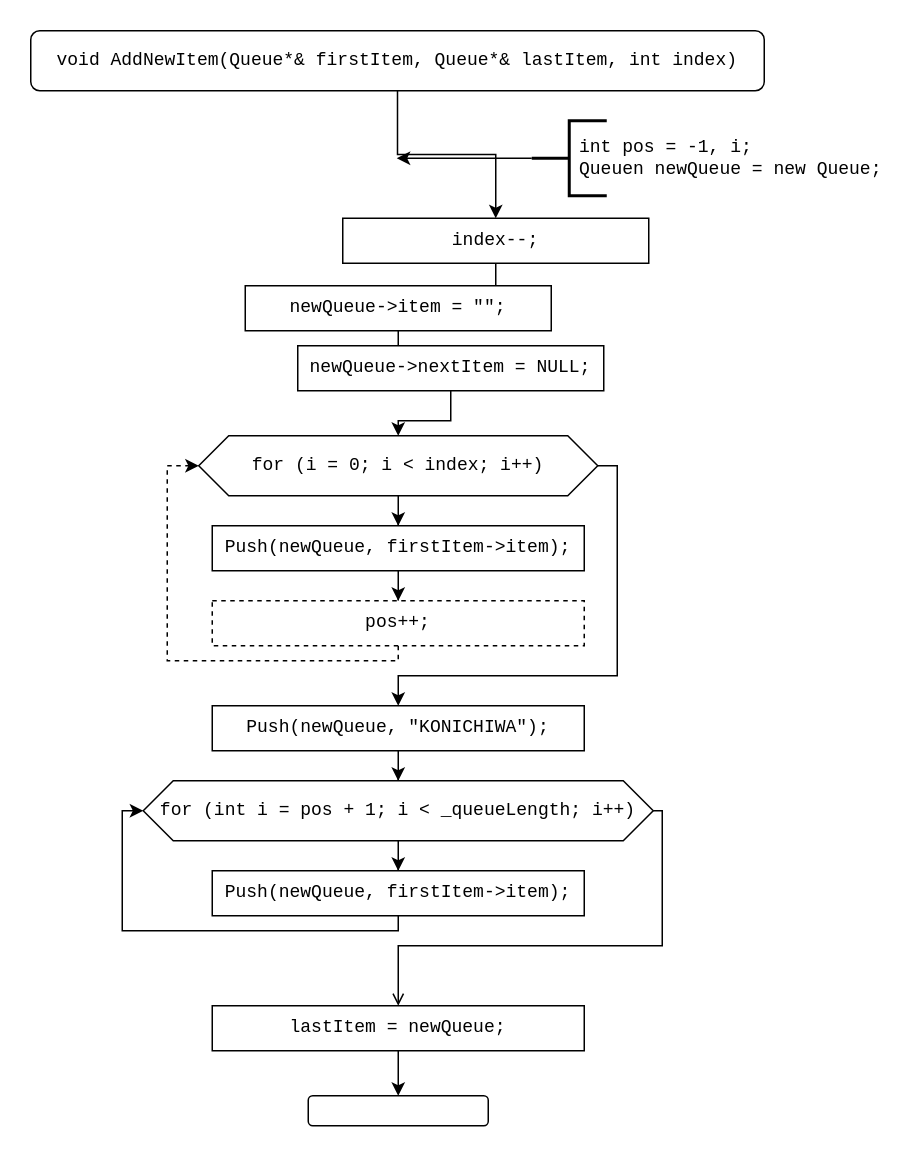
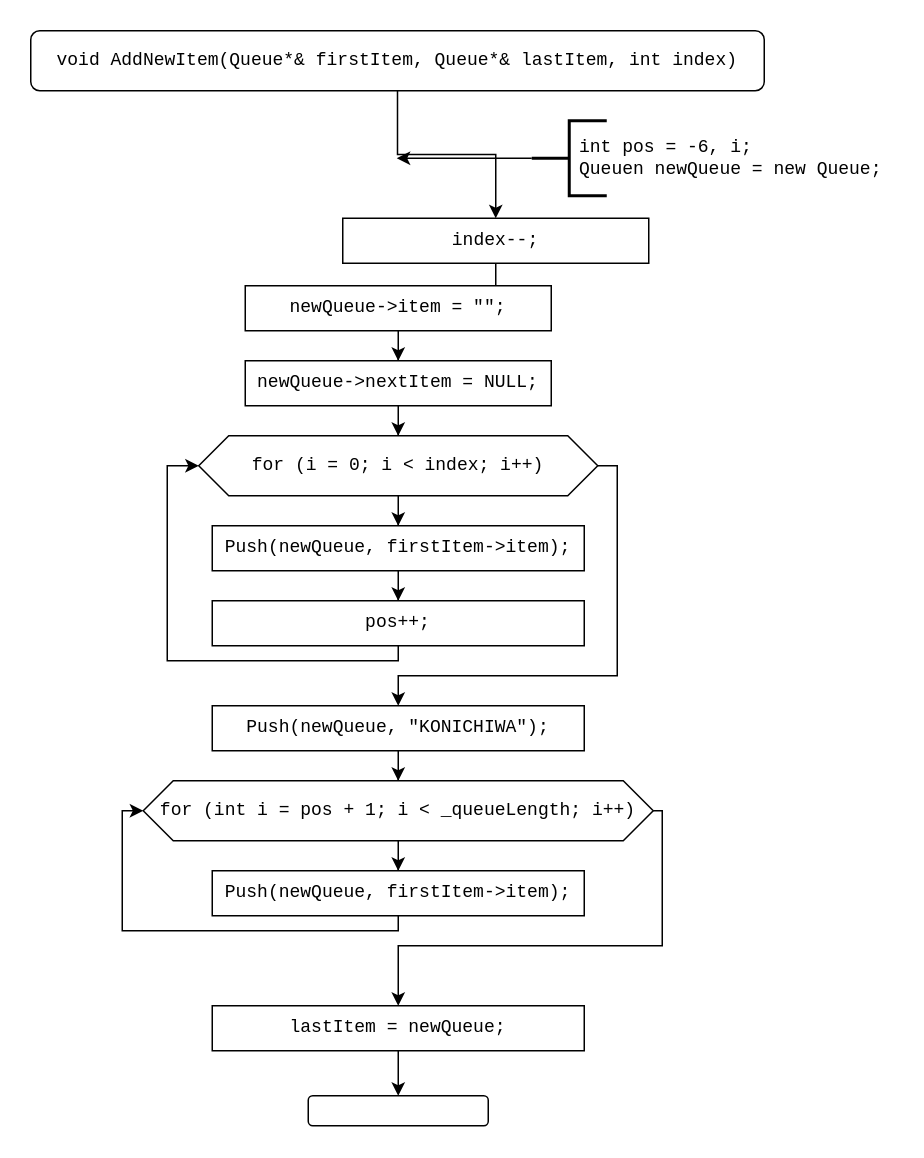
  <mxCell id="0" />
  <mxCell id="1" parent="0" />
  <mxCell id="2" style="edgeStyle=orthogonalEdgeStyle;rounded=0;orthogonalLoop=1;jettySize=auto;html=1;fontFamily=Courier New;entryX=0.5;entryY=0;entryDx=0;entryDy=0;" edge="1" parent="1" source="3" target="8"><mxGeometry relative="1" as="geometry"><mxPoint x="264.5" y="140" as="targetPoint" /></mxGeometry></mxCell>
  <mxCell id="3" value="void AddNewItem(Queue*&amp;amp; firstItem, Queue*&amp;amp; lastItem, int index)" style="rounded=1;whiteSpace=wrap;html=1;fontFamily=Courier New;" vertex="1" parent="1"><mxGeometry x="20" y="20" width="489" height="40" as="geometry" /></mxCell>
  <mxCell id="4" style="edgeStyle=orthogonalEdgeStyle;rounded=0;orthogonalLoop=1;jettySize=auto;html=1;fontFamily=Courier New;" edge="1" parent="1" source="5"><mxGeometry relative="1" as="geometry"><mxPoint x="264" y="105" as="targetPoint" /></mxGeometry></mxCell>
  <mxCell id="5" value="" style="strokeWidth=2;html=1;shape=mxgraph.flowchart.annotation_2;align=left;labelPosition=right;pointerEvents=1;" vertex="1" parent="1"><mxGeometry x="354" y="80" width="50" height="50" as="geometry" /></mxCell>
- <mxCell id="6" value="int pos = -1, i;&lt;br&gt;Queuen newQueue = new Queue;" style="text;html=1;strokeColor=none;fillColor=none;align=left;verticalAlign=middle;whiteSpace=wrap;rounded=0;fontFamily=Courier New;" vertex="1" parent="1"><mxGeometry x="384" y="75" width="210" height="60" as="geometry" /></mxCell>
+ <mxCell id="6" value="int pos = -6, i;&lt;br&gt;Queuen newQueue = new Queue;" style="text;html=1;strokeColor=none;fillColor=none;align=left;verticalAlign=middle;whiteSpace=wrap;rounded=0;fontFamily=Courier New;" vertex="1" parent="1"><mxGeometry x="384" y="75" width="210" height="60" as="geometry" /></mxCell>
  <mxCell id="7" style="edgeStyle=orthogonalEdgeStyle;rounded=0;orthogonalLoop=1;jettySize=auto;html=1;entryX=0.5;entryY=0;entryDx=0;entryDy=0;fontFamily=Courier New;" edge="1" parent="1" source="8" target="10"><mxGeometry relative="1" as="geometry" /></mxCell>
  <mxCell id="8" value="index--;" style="rounded=0;whiteSpace=wrap;html=1;fontFamily=Courier New;align=center;" vertex="1" parent="1"><mxGeometry x="228" y="145" width="204" height="30" as="geometry" /></mxCell>
  <mxCell id="9" style="edgeStyle=orthogonalEdgeStyle;rounded=0;orthogonalLoop=1;jettySize=auto;html=1;entryX=0.5;entryY=0;entryDx=0;entryDy=0;fontFamily=Courier New;" edge="1" parent="1" source="10" target="12"><mxGeometry relative="1" as="geometry" /></mxCell>
  <mxCell id="10" value="newQueue-&amp;gt;item = &quot;&quot;;" style="rounded=0;whiteSpace=wrap;html=1;fontFamily=Courier New;align=center;" vertex="1" parent="1"><mxGeometry x="163" y="190" width="204" height="30" as="geometry" /></mxCell>
  <mxCell id="11" style="edgeStyle=orthogonalEdgeStyle;rounded=0;orthogonalLoop=1;jettySize=auto;html=1;entryX=0.5;entryY=0;entryDx=0;entryDy=0;fontFamily=Courier New;" edge="1" parent="1" source="12" target="15"><mxGeometry relative="1" as="geometry" /></mxCell>
- <mxCell id="12" value="newQueue-&amp;gt;nextItem = NULL;" style="rounded=0;whiteSpace=wrap;html=1;fontFamily=Courier New;align=center;" vertex="1" parent="1"><mxGeometry x="198" y="230" width="204" height="30" as="geometry" /></mxCell>
+ <mxCell id="12" value="newQueue-&amp;gt;nextItem = NULL;" style="rounded=0;whiteSpace=wrap;html=1;fontFamily=Courier New;align=center;" vertex="1" parent="1"><mxGeometry x="163" y="240" width="204" height="30" as="geometry" /></mxCell>
  <mxCell id="13" style="edgeStyle=orthogonalEdgeStyle;rounded=0;orthogonalLoop=1;jettySize=auto;html=1;entryX=0.5;entryY=0;entryDx=0;entryDy=0;fontFamily=Courier New;" edge="1" parent="1" source="15" target="17"><mxGeometry relative="1" as="geometry" /></mxCell>
  <mxCell id="14" style="edgeStyle=orthogonalEdgeStyle;rounded=0;orthogonalLoop=1;jettySize=auto;html=1;fontFamily=Courier New;" edge="1" parent="1" source="15"><mxGeometry relative="1" as="geometry"><mxPoint x="265" y="470" as="targetPoint" /><Array as="points"><mxPoint x="411" y="310" /><mxPoint x="411" y="450" /></Array></mxGeometry></mxCell>
  <mxCell id="15" value="for (i = 0; i &amp;lt; index; i++)" style="shape=hexagon;perimeter=hexagonPerimeter2;whiteSpace=wrap;html=1;fixedSize=1;fontFamily=Courier New;" vertex="1" parent="1"><mxGeometry x="132" y="290" width="266" height="40" as="geometry" /></mxCell>
  <mxCell id="16" style="edgeStyle=orthogonalEdgeStyle;rounded=0;orthogonalLoop=1;jettySize=auto;html=1;entryX=0.5;entryY=0;entryDx=0;entryDy=0;fontFamily=Courier New;" edge="1" parent="1" source="17" target="19"><mxGeometry relative="1" as="geometry" /></mxCell>
  <mxCell id="17" value="Push(newQueue, firstItem-&amp;gt;item);" style="rounded=0;whiteSpace=wrap;html=1;fontFamily=Courier New;align=center;" vertex="1" parent="1"><mxGeometry x="141" y="350" width="248" height="30" as="geometry" /></mxCell>
- <mxCell id="18" style="edgeStyle=orthogonalEdgeStyle;rounded=0;orthogonalLoop=1;jettySize=auto;html=1;fontFamily=Courier New;entryX=0;entryY=0.5;entryDx=0;entryDy=0;dashed=1;" edge="1" parent="1" source="19" target="15"><mxGeometry relative="1" as="geometry"><mxPoint x="111" y="310" as="targetPoint" /><Array as="points"><mxPoint x="265" y="440" /><mxPoint x="111" y="440" /><mxPoint x="111" y="310" /></Array></mxGeometry></mxCell>
- <mxCell id="19" value="pos++;" style="rounded=0;whiteSpace=wrap;html=1;fontFamily=Courier New;align=center;dashed=1;" vertex="1" parent="1"><mxGeometry x="141" y="400" width="248" height="30" as="geometry" /></mxCell>
+ <mxCell id="18" style="edgeStyle=orthogonalEdgeStyle;rounded=0;orthogonalLoop=1;jettySize=auto;html=1;fontFamily=Courier New;entryX=0;entryY=0.5;entryDx=0;entryDy=0;" edge="1" parent="1" source="19" target="15"><mxGeometry relative="1" as="geometry"><mxPoint x="111" y="310" as="targetPoint" /><Array as="points"><mxPoint x="265" y="440" /><mxPoint x="111" y="440" /><mxPoint x="111" y="310" /></Array></mxGeometry></mxCell>
+ <mxCell id="19" value="pos++;" style="rounded=0;whiteSpace=wrap;html=1;fontFamily=Courier New;align=center;" vertex="1" parent="1"><mxGeometry x="141" y="400" width="248" height="30" as="geometry" /></mxCell>
  <mxCell id="20" style="edgeStyle=orthogonalEdgeStyle;rounded=0;orthogonalLoop=1;jettySize=auto;html=1;entryX=0.5;entryY=0;entryDx=0;entryDy=0;fontFamily=Courier New;" edge="1" parent="1" source="21" target="24"><mxGeometry relative="1" as="geometry" /></mxCell>
  <mxCell id="21" value="Push(newQueue, &quot;KONICHIWA&quot;);" style="rounded=0;whiteSpace=wrap;html=1;fontFamily=Courier New;align=center;" vertex="1" parent="1"><mxGeometry x="141" y="470" width="248" height="30" as="geometry" /></mxCell>
  <mxCell id="22" style="edgeStyle=orthogonalEdgeStyle;rounded=0;orthogonalLoop=1;jettySize=auto;html=1;entryX=0.5;entryY=0;entryDx=0;entryDy=0;fontFamily=Courier New;" edge="1" parent="1" source="24" target="26"><mxGeometry relative="1" as="geometry" /></mxCell>
- <mxCell id="23" style="edgeStyle=orthogonalEdgeStyle;rounded=0;orthogonalLoop=1;jettySize=auto;html=1;fontFamily=Courier New;entryX=0.5;entryY=0;entryDx=0;entryDy=0;endArrow=open;" edge="1" parent="1" source="24" target="28"><mxGeometry relative="1" as="geometry"><mxPoint x="265" y="640" as="targetPoint" /><Array as="points"><mxPoint x="441" y="540" /><mxPoint x="441" y="630" /><mxPoint x="265" y="630" /></Array></mxGeometry></mxCell>
+ <mxCell id="23" style="edgeStyle=orthogonalEdgeStyle;rounded=0;orthogonalLoop=1;jettySize=auto;html=1;fontFamily=Courier New;entryX=0.5;entryY=0;entryDx=0;entryDy=0;" edge="1" parent="1" source="24" target="28"><mxGeometry relative="1" as="geometry"><mxPoint x="265" y="640" as="targetPoint" /><Array as="points"><mxPoint x="441" y="540" /><mxPoint x="441" y="630" /><mxPoint x="265" y="630" /></Array></mxGeometry></mxCell>
  <mxCell id="24" value="for (int i = pos + 1; i &amp;lt; _queueLength; i++)" style="shape=hexagon;perimeter=hexagonPerimeter2;whiteSpace=wrap;html=1;fixedSize=1;fontFamily=Courier New;" vertex="1" parent="1"><mxGeometry x="95" y="520" width="340" height="40" as="geometry" /></mxCell>
  <mxCell id="25" style="edgeStyle=orthogonalEdgeStyle;rounded=0;orthogonalLoop=1;jettySize=auto;html=1;fontFamily=Courier New;entryX=0;entryY=0.5;entryDx=0;entryDy=0;" edge="1" parent="1" source="26" target="24"><mxGeometry relative="1" as="geometry"><mxPoint x="81" y="540" as="targetPoint" /><Array as="points"><mxPoint x="265" y="620" /><mxPoint x="81" y="620" /><mxPoint x="81" y="540" /></Array></mxGeometry></mxCell>
  <mxCell id="26" value="Push(newQueue, firstItem-&amp;gt;item);" style="rounded=0;whiteSpace=wrap;html=1;fontFamily=Courier New;align=center;" vertex="1" parent="1"><mxGeometry x="141" y="580" width="248" height="30" as="geometry" /></mxCell>
  <mxCell id="27" style="edgeStyle=orthogonalEdgeStyle;rounded=0;orthogonalLoop=1;jettySize=auto;html=1;entryX=0.5;entryY=0;entryDx=0;entryDy=0;fontFamily=Courier New;" edge="1" parent="1" source="28" target="29"><mxGeometry relative="1" as="geometry" /></mxCell>
  <mxCell id="28" value="lastItem = newQueue;" style="rounded=0;whiteSpace=wrap;html=1;fontFamily=Courier New;align=center;" vertex="1" parent="1"><mxGeometry x="141" y="670" width="248" height="30" as="geometry" /></mxCell>
  <mxCell id="29" value="" style="rounded=1;whiteSpace=wrap;html=1;fontFamily=Courier New;align=left;" vertex="1" parent="1"><mxGeometry x="205" y="730" width="120" height="20" as="geometry" /></mxCell>
